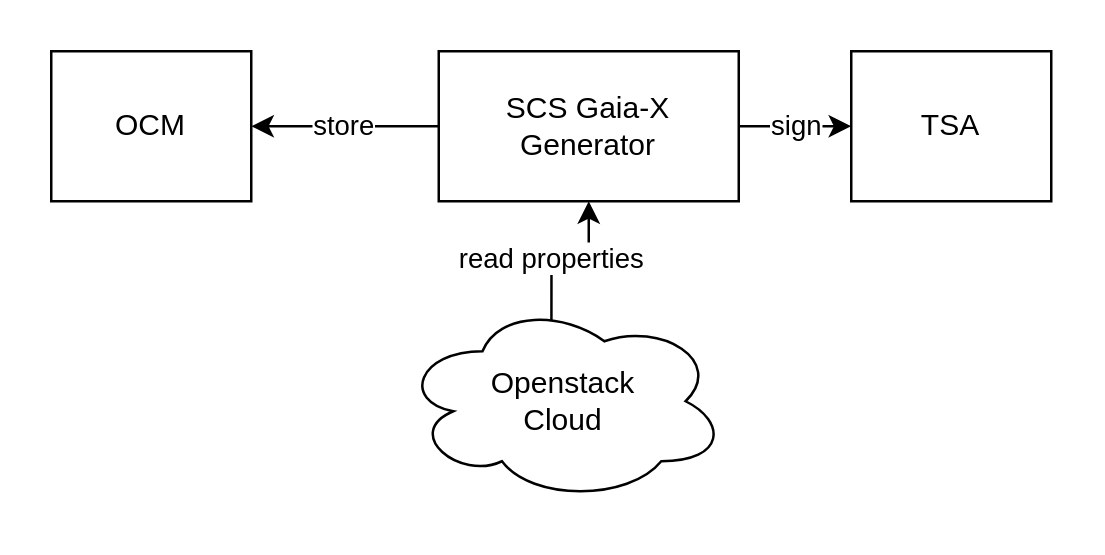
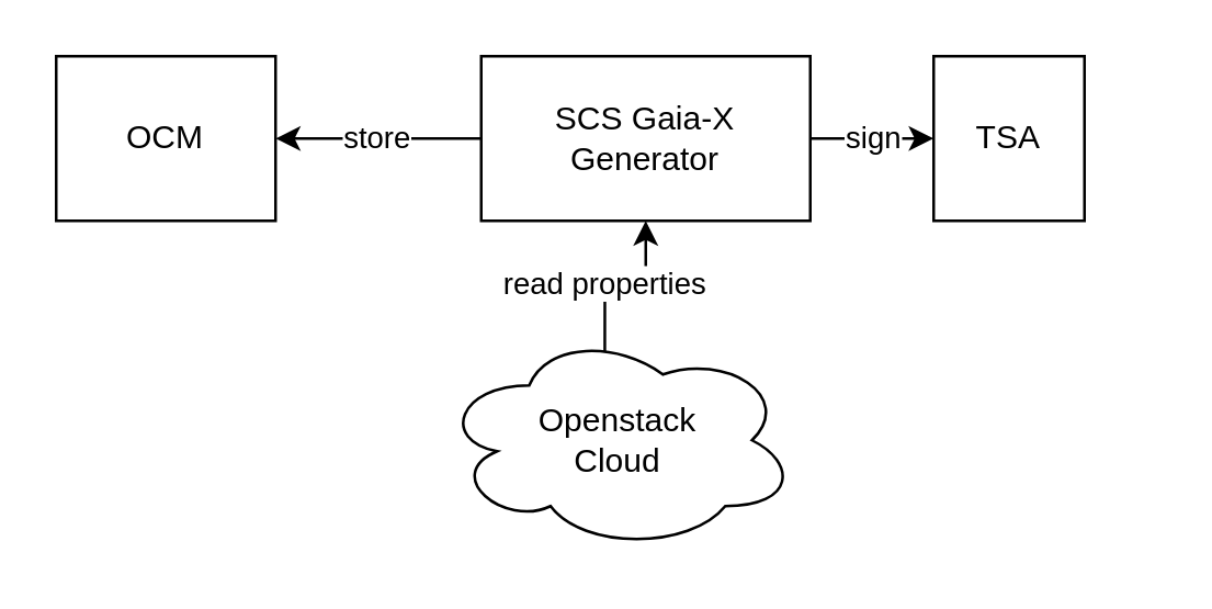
  <mxCell id="0" />
  <mxCell id="1" parent="0" />
  <mxCell id="2" value="sign" style="edgeStyle=orthogonalEdgeStyle;rounded=0;orthogonalLoop=1;jettySize=auto;html=1;entryX=0;entryY=0.5;entryDx=0;entryDy=0;" edge="1" parent="1" source="4" target="5"><mxGeometry relative="1" as="geometry" /></mxCell>
  <mxCell id="3" value="store" style="edgeStyle=orthogonalEdgeStyle;rounded=0;orthogonalLoop=1;jettySize=auto;html=1;" edge="1" parent="1" source="4" target="6"><mxGeometry relative="1" as="geometry" /></mxCell>
  <mxCell id="4" value="SCS Gaia-X Generator" style="rounded=0;whiteSpace=wrap;html=1;" vertex="1" parent="1"><mxGeometry x="175" y="20" width="120" height="60" as="geometry" /></mxCell>
- <mxCell id="5" value="TSA" style="rounded=0;whiteSpace=wrap;html=1;" vertex="1" parent="1"><mxGeometry x="340" y="20" width="80" height="60" as="geometry" /></mxCell>
+ <mxCell id="5" value="TSA" style="rounded=0;whiteSpace=wrap;html=1;" vertex="1" parent="1"><mxGeometry x="340" y="20" width="55" height="60" as="geometry" /></mxCell>
  <mxCell id="6" value="OCM" style="rounded=0;whiteSpace=wrap;html=1;" vertex="1" parent="1"><mxGeometry x="20" y="20" width="80" height="60" as="geometry" /></mxCell>
  <mxCell id="7" value="read properties" style="edgeStyle=orthogonalEdgeStyle;rounded=0;orthogonalLoop=1;jettySize=auto;html=1;entryX=0.5;entryY=1;entryDx=0;entryDy=0;exitX=0.462;exitY=0.25;exitDx=0;exitDy=0;exitPerimeter=0;" edge="1" parent="1" source="8" target="4"><mxGeometry relative="1" as="geometry" /></mxCell>
  <mxCell id="8" value="Openstack &lt;br&gt;Cloud" style="ellipse;shape=cloud;whiteSpace=wrap;html=1;" vertex="1" parent="1"><mxGeometry x="160" y="120" width="130" height="80" as="geometry" /></mxCell>
